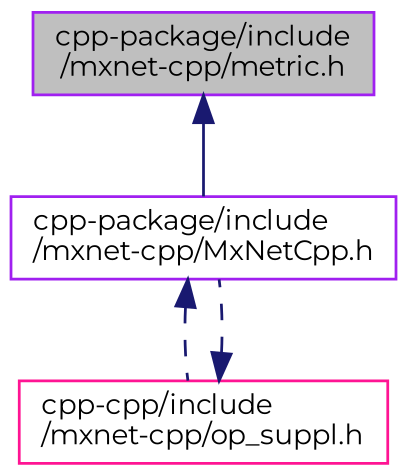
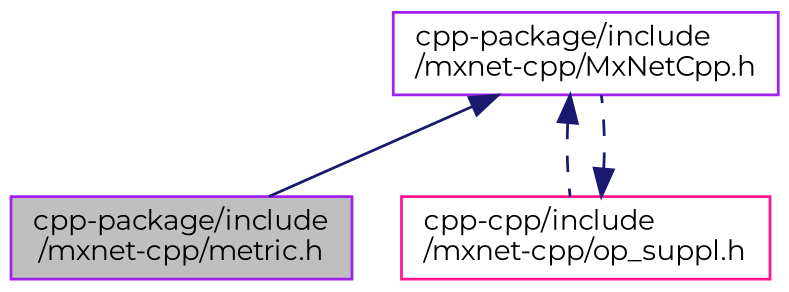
  digraph {
    fontname=Montserrat
    node [color=purple fillcolor=white fontname=Montserrat fontsize=10 shape=record style=filled]
    edge [color=midnightblue dir=back fontname=Montserrat fontsize=10 labelfontname=Helvetica labelfontsize=10 style=dashed]
    n1 [fillcolor=grey75 fontcolor=black height=0.2 label="cpp-package/include\l/mxnet-cpp/metric.h" width=0.4]
    n2 [height=0.2 label="cpp-package/include\l/mxnet-cpp/MxNetCpp.h" width=0.4]
    n3 [color=deeppink height=0.2 label="cpp-cpp/include\l/mxnet-cpp/op_suppl.h" width=0.4]
-   n1 -> n2 [style=solid]
+   n2 -> n1 [style=solid]
    n2 -> n3
    n3 -> n2
  }
